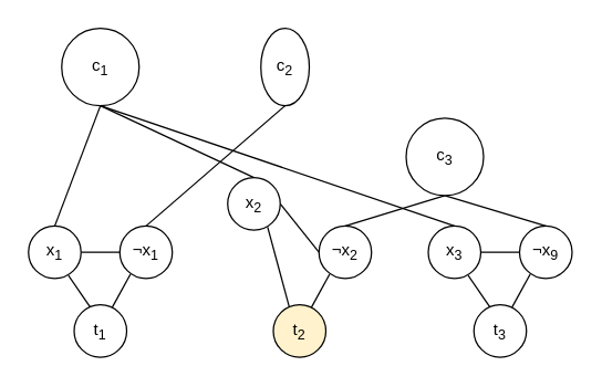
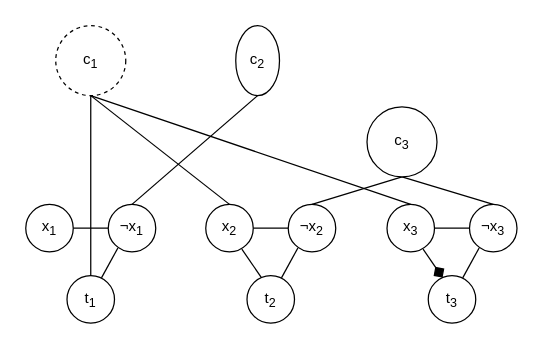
  <mxCell id="0" />
  <mxCell id="1" parent="0" />
  <mxCell id="2" style="edgeStyle=none;curved=1;rounded=0;orthogonalLoop=1;jettySize=auto;html=1;exitX=1;exitY=0.5;exitDx=0;exitDy=0;entryX=0;entryY=0.5;entryDx=0;entryDy=0;fontSize=12;startSize=8;endSize=8;strokeColor=default;endArrow=none;endFill=0;" edge="1" parent="1" source="3" target="4"><mxGeometry relative="1" as="geometry" /></mxCell>
  <mxCell id="3" value="x&lt;sub&gt;1&lt;/sub&gt;" style="ellipse;whiteSpace=wrap;html=1;aspect=fixed;" vertex="1" parent="1"><mxGeometry x="20" y="163" width="38" height="38" as="geometry" /></mxCell>
  <mxCell id="4" value="¬x&lt;sub&gt;1&lt;/sub&gt;" style="ellipse;whiteSpace=wrap;html=1;aspect=fixed;" vertex="1" parent="1"><mxGeometry x="86" y="163" width="38" height="38" as="geometry" /></mxCell>
  <mxCell id="5" value="t&lt;sub&gt;1&lt;/sub&gt;" style="ellipse;whiteSpace=wrap;html=1;aspect=fixed;" vertex="1" parent="1"><mxGeometry x="53" y="220" width="38" height="38" as="geometry" /></mxCell>
- <mxCell id="6" value="" style="endArrow=none;html=1;rounded=0;fontSize=12;startSize=8;endSize=8;curved=1;exitX=0.76;exitY=0.942;exitDx=0;exitDy=0;exitPerimeter=0;entryX=0.303;entryY=0.041;entryDx=0;entryDy=0;entryPerimeter=0;" edge="1" parent="1" source="3" target="5"><mxGeometry width="50" height="50" relative="1" as="geometry"><mxPoint x="45" y="204" as="sourcePoint" /><mxPoint x="95" y="154" as="targetPoint" /></mxGeometry></mxCell>
  <mxCell id="7" value="" style="endArrow=none;html=1;rounded=0;fontSize=12;startSize=8;endSize=8;curved=1;exitX=0.726;exitY=0.047;exitDx=0;exitDy=0;exitPerimeter=0;entryX=0.203;entryY=0.917;entryDx=0;entryDy=0;entryPerimeter=0;" edge="1" parent="1" source="5" target="4"><mxGeometry width="50" height="50" relative="1" as="geometry"><mxPoint x="45" y="204" as="sourcePoint" /><mxPoint x="95" y="154" as="targetPoint" /></mxGeometry></mxCell>
  <mxCell id="8" style="edgeStyle=none;curved=1;rounded=0;orthogonalLoop=1;jettySize=auto;html=1;exitX=1;exitY=0.5;exitDx=0;exitDy=0;entryX=0;entryY=0.5;entryDx=0;entryDy=0;fontSize=12;startSize=8;endSize=8;strokeColor=default;endArrow=none;endFill=0;" edge="1" parent="1" source="9" target="10"><mxGeometry relative="1" as="geometry" /></mxCell>
- <mxCell id="9" value="x&lt;sub&gt;2&lt;/sub&gt;" style="ellipse;whiteSpace=wrap;html=1;aspect=fixed;" vertex="1" parent="1"><mxGeometry x="164" y="128" width="38" height="38" as="geometry" /></mxCell>
+ <mxCell id="9" value="x&lt;sub&gt;2&lt;/sub&gt;" style="ellipse;whiteSpace=wrap;html=1;aspect=fixed;" vertex="1" parent="1"><mxGeometry x="164" y="163" width="38" height="38" as="geometry" /></mxCell>
  <mxCell id="10" value="¬x&lt;sub&gt;2&lt;/sub&gt;" style="ellipse;whiteSpace=wrap;html=1;aspect=fixed;" vertex="1" parent="1"><mxGeometry x="230" y="163" width="38" height="38" as="geometry" /></mxCell>
- <mxCell id="11" value="t&lt;sub&gt;2&lt;/sub&gt;" style="ellipse;whiteSpace=wrap;html=1;aspect=fixed;fillColor=#fff2cc;" vertex="1" parent="1"><mxGeometry x="197" y="220" width="38" height="38" as="geometry" /></mxCell>
+ <mxCell id="11" value="t&lt;sub&gt;2&lt;/sub&gt;" style="ellipse;whiteSpace=wrap;html=1;aspect=fixed;" vertex="1" parent="1"><mxGeometry x="197" y="220" width="38" height="38" as="geometry" /></mxCell>
  <mxCell id="12" value="" style="endArrow=none;html=1;rounded=0;fontSize=12;startSize=8;endSize=8;curved=1;exitX=0.76;exitY=0.942;exitDx=0;exitDy=0;exitPerimeter=0;entryX=0.303;entryY=0.041;entryDx=0;entryDy=0;entryPerimeter=0;" edge="1" parent="1" source="9" target="11"><mxGeometry width="50" height="50" relative="1" as="geometry"><mxPoint x="189" y="204" as="sourcePoint" /><mxPoint x="239" y="154" as="targetPoint" /></mxGeometry></mxCell>
  <mxCell id="13" value="" style="endArrow=none;html=1;rounded=0;fontSize=12;startSize=8;endSize=8;curved=1;exitX=0.726;exitY=0.047;exitDx=0;exitDy=0;exitPerimeter=0;entryX=0.203;entryY=0.917;entryDx=0;entryDy=0;entryPerimeter=0;" edge="1" parent="1" source="11" target="10"><mxGeometry width="50" height="50" relative="1" as="geometry"><mxPoint x="189" y="204" as="sourcePoint" /><mxPoint x="239" y="154" as="targetPoint" /></mxGeometry></mxCell>
  <mxCell id="14" style="edgeStyle=none;curved=1;rounded=0;orthogonalLoop=1;jettySize=auto;html=1;exitX=1;exitY=0.5;exitDx=0;exitDy=0;entryX=0;entryY=0.5;entryDx=0;entryDy=0;fontSize=12;startSize=8;endSize=8;strokeColor=default;endArrow=none;endFill=0;" edge="1" parent="1" source="15" target="16"><mxGeometry relative="1" as="geometry" /></mxCell>
  <mxCell id="15" value="x&lt;sub&gt;3&lt;/sub&gt;" style="ellipse;whiteSpace=wrap;html=1;aspect=fixed;" vertex="1" parent="1"><mxGeometry x="309" y="163" width="38" height="38" as="geometry" /></mxCell>
- <mxCell id="16" value="¬x&lt;sub&gt;9&lt;/sub&gt;" style="ellipse;whiteSpace=wrap;html=1;aspect=fixed;" vertex="1" parent="1"><mxGeometry x="375" y="163" width="38" height="38" as="geometry" /></mxCell>
+ <mxCell id="16" value="¬x&lt;sub&gt;3&lt;/sub&gt;" style="ellipse;whiteSpace=wrap;html=1;aspect=fixed;" vertex="1" parent="1"><mxGeometry x="375" y="163" width="38" height="38" as="geometry" /></mxCell>
  <mxCell id="17" value="t&lt;sub&gt;3&lt;/sub&gt;" style="ellipse;whiteSpace=wrap;html=1;aspect=fixed;" vertex="1" parent="1"><mxGeometry x="342" y="220" width="38" height="38" as="geometry" /></mxCell>
- <mxCell id="18" value="" style="endArrow=none;html=1;rounded=0;fontSize=12;startSize=8;endSize=8;curved=1;exitX=0.76;exitY=0.942;exitDx=0;exitDy=0;exitPerimeter=0;entryX=0.303;entryY=0.041;entryDx=0;entryDy=0;entryPerimeter=0;" edge="1" parent="1" source="15" target="17"><mxGeometry width="50" height="50" relative="1" as="geometry"><mxPoint x="334" y="204" as="sourcePoint" /><mxPoint x="384" y="154" as="targetPoint" /></mxGeometry></mxCell>
+ <mxCell id="18" value="" style="endArrow=diamond;html=1;rounded=0;fontSize=12;startSize=8;endSize=8;curved=1;exitX=0.76;exitY=0.942;exitDx=0;exitDy=0;exitPerimeter=0;entryX=0.303;entryY=0.041;entryDx=0;entryDy=0;entryPerimeter=0;" edge="1" parent="1" source="15" target="17"><mxGeometry width="50" height="50" relative="1" as="geometry"><mxPoint x="334" y="204" as="sourcePoint" /><mxPoint x="384" y="154" as="targetPoint" /></mxGeometry></mxCell>
  <mxCell id="19" value="" style="endArrow=none;html=1;rounded=0;fontSize=12;startSize=8;endSize=8;curved=1;exitX=0.726;exitY=0.047;exitDx=0;exitDy=0;exitPerimeter=0;entryX=0.203;entryY=0.917;entryDx=0;entryDy=0;entryPerimeter=0;" edge="1" parent="1" source="17" target="16"><mxGeometry width="50" height="50" relative="1" as="geometry"><mxPoint x="334" y="204" as="sourcePoint" /><mxPoint x="384" y="154" as="targetPoint" /></mxGeometry></mxCell>
  <mxCell id="20" style="edgeStyle=none;curved=1;rounded=0;orthogonalLoop=1;jettySize=auto;html=1;exitX=0.5;exitY=1;exitDx=0;exitDy=0;entryX=0.5;entryY=0;entryDx=0;entryDy=0;fontSize=12;startSize=8;endSize=8;endArrow=none;endFill=0;" edge="1" parent="1" source="22" target="9"><mxGeometry relative="1" as="geometry" /></mxCell>
  <mxCell id="21" style="edgeStyle=none;curved=1;rounded=0;orthogonalLoop=1;jettySize=auto;html=1;exitX=0.5;exitY=1;exitDx=0;exitDy=0;entryX=0.5;entryY=0;entryDx=0;entryDy=0;fontSize=12;startSize=8;endSize=8;endArrow=none;endFill=0;" edge="1" parent="1" source="22" target="15"><mxGeometry relative="1" as="geometry" /></mxCell>
- <mxCell id="22" value="c&lt;sub&gt;1&lt;/sub&gt;" style="ellipse;whiteSpace=wrap;html=1;aspect=fixed;" vertex="1" parent="1"><mxGeometry x="44" y="20" width="56" height="56" as="geometry" /></mxCell>
+ <mxCell id="22" value="c&lt;sub&gt;1&lt;/sub&gt;" style="ellipse;whiteSpace=wrap;html=1;aspect=fixed;dashed=1;" vertex="1" parent="1"><mxGeometry x="44" y="20" width="56" height="56" as="geometry" /></mxCell>
  <mxCell id="23" style="edgeStyle=none;curved=1;rounded=0;orthogonalLoop=1;jettySize=auto;html=1;exitX=0.5;exitY=1;exitDx=0;exitDy=0;entryX=0.5;entryY=0;entryDx=0;entryDy=0;fontSize=12;startSize=8;endSize=8;endArrow=none;endFill=0;" edge="1" parent="1" source="24" target="4"><mxGeometry relative="1" as="geometry" /></mxCell>
  <mxCell id="24" value="c&lt;sub&gt;2&lt;/sub&gt;" style="ellipse;whiteSpace=wrap;html=1;aspect=fixed;" vertex="1" parent="1"><mxGeometry x="188" y="20" width="35" height="56" as="geometry" /></mxCell>
  <mxCell id="25" style="edgeStyle=none;curved=1;rounded=0;orthogonalLoop=1;jettySize=auto;html=1;exitX=0.5;exitY=1;exitDx=0;exitDy=0;entryX=0.5;entryY=0;entryDx=0;entryDy=0;fontSize=12;startSize=8;endSize=8;endArrow=none;endFill=0;" edge="1" parent="1" source="27" target="10"><mxGeometry relative="1" as="geometry" /></mxCell>
  <mxCell id="26" style="edgeStyle=none;curved=1;rounded=0;orthogonalLoop=1;jettySize=auto;html=1;exitX=0.5;exitY=1;exitDx=0;exitDy=0;entryX=0.5;entryY=0;entryDx=0;entryDy=0;fontSize=12;startSize=8;endSize=8;endArrow=none;endFill=0;" edge="1" parent="1" source="27" target="16"><mxGeometry relative="1" as="geometry" /></mxCell>
  <mxCell id="27" value="c&lt;sub&gt;3&lt;/sub&gt;" style="ellipse;whiteSpace=wrap;html=1;aspect=fixed;" vertex="1" parent="1"><mxGeometry x="293" y="85" width="56" height="56" as="geometry" /></mxCell>
- <mxCell id="28" value="" style="endArrow=none;html=1;rounded=0;fontSize=12;startSize=8;endSize=8;curved=1;exitX=0.5;exitY=1;exitDx=0;exitDy=0;entryX=0.5;entryY=0;entryDx=0;entryDy=0;" edge="1" parent="1" source="22" target="3"><mxGeometry width="50" height="50" relative="1" as="geometry"><mxPoint x="207" y="90" as="sourcePoint" /><mxPoint x="257" y="40" as="targetPoint" /></mxGeometry></mxCell>
+ <mxCell id="28" value="" style="endArrow=none;html=1;rounded=0;fontSize=12;startSize=8;endSize=8;curved=1;exitX=0.5;exitY=1;exitDx=0;exitDy=0;" edge="1" parent="1" source="22" target="5"><mxGeometry width="50" height="50" relative="1" as="geometry"><mxPoint x="207" y="90" as="sourcePoint" /><mxPoint x="257" y="40" as="targetPoint" /></mxGeometry></mxCell>
